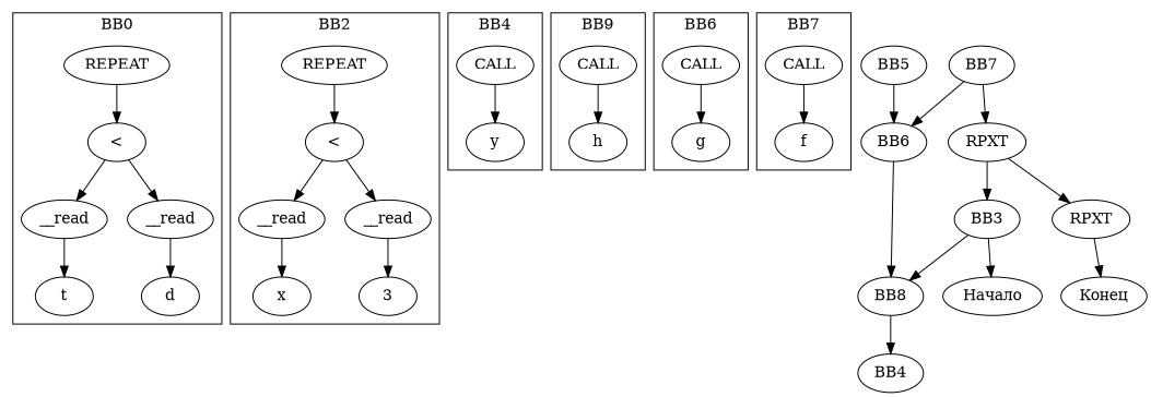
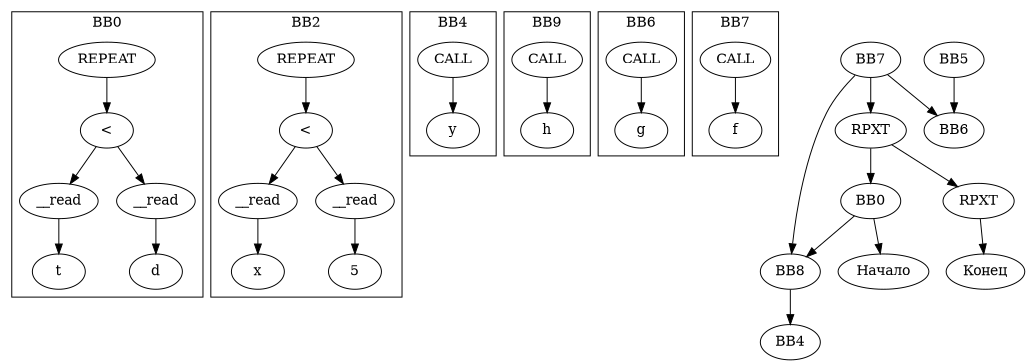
  digraph {
    rankdir=TB
    n1 [label=REPEAT]
    n2 [label="<"]
    n3 [label=__read]
    n4 [label=__read]
    n5 [label=t]
    n6 [label=d]
    n7 [label=REPEAT]
    n8 [label="<"]
    n9 [label=__read]
    n10 [label=__read]
    n11 [label=x]
-   n12 [label=3]
+   n12 [label=5]
    n13 [label=CALL]
    n14 [label=y]
    n15 [label=CALL]
    n16 [label=h]
    n17 [label=CALL]
    n18 [label=g]
    n19 [label=CALL]
    n20 [label=f]
    n21 [label="Начало"]
-   n22 [label=BB3]
+   n22 [label=BB0]
    n23 [label=BB8]
    n24 [label="Конец"]
    n25 [label=BB4]
    n26 [label=RPXT]
    n27 [label=RPXT]
    n28 [label=BB5]
    n29 [label=BB6]
    n30 [label=BB7]
    subgraph cluster_1 {
      label=BB0
      n1
      n2
      n3
      n4
      n5
      n6
    }
    subgraph cluster_2 {
      label=BB2
      n7
      n8
      n9
      n10
      n11
      n12
    }
    subgraph cluster_3 {
      label=BB4
      n13
      n14
    }
    subgraph cluster_4 {
      label=BB9
      n15
      n16
    }
    subgraph cluster_5 {
      label=BB6
      n17
      n18
    }
    subgraph cluster_6 {
      label=BB7
      n19
      n20
    }
    n1 -> n2
    n2 -> n3
    n2 -> n4
    n3 -> n5
    n4 -> n6
    n7 -> n8
    n8 -> n9
    n8 -> n10
    n9 -> n11
    n10 -> n12
    n13 -> n14
    n15 -> n16
    n17 -> n18
    n19 -> n20
    n22 -> n21
    n22 -> n23
    n23 -> n25
    n26 -> n24
    n27 -> n22
    n27 -> n26
    n28 -> n29
-   n29 -> n23
+   n30 -> n23
    n30 -> n27
    n30 -> n29
  }
